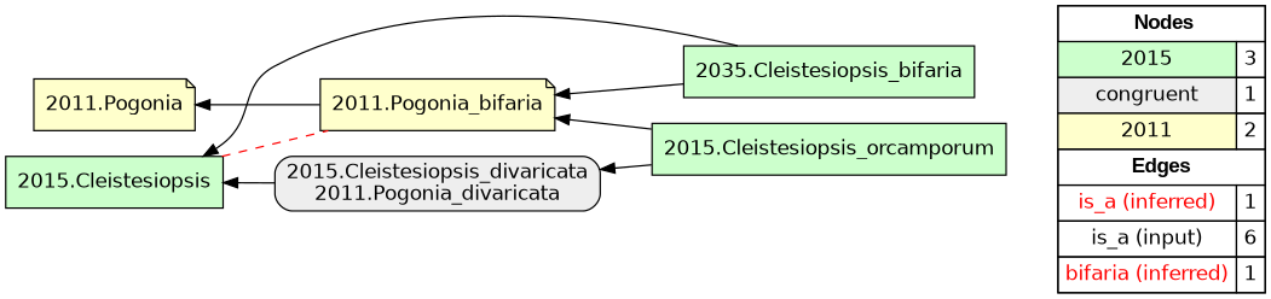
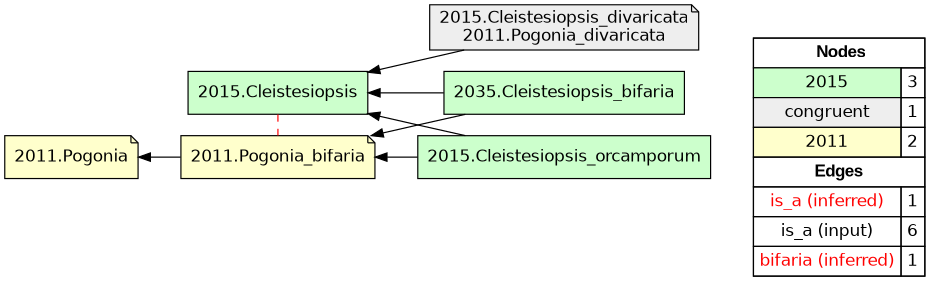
  digraph {
    rankdir=RL
    node [fillcolor="#CCFFCC" fontname=helvetica shape=box style=filled]
    edge [arrowhead=normal color="#000000" constraint=true penwidth=1 style=solid]
    n1 [fillcolor=white label=<   <TABLE BORDER="0" CELLBORDER="1" CELLSPACING="0" CELLPADDING="4">  <TR> <TD COLSPAN="2"><font face="Arial Black"> Nodes</font></TD> </TR>  <TR>   <TD bgcolor="#CCFFCC" fontname="helvetica">2015</TD>   <TD>3</TD>   </TR>  <TR>   <TD bgcolor="#EEEEEE" fontname="helvetica">congruent</TD>   <TD>1</TD>   </TR>  <TR>   <TD bgcolor="#FFFFCC" fontname="helvetica">2011</TD>   <TD>2</TD>   </TR>  <TR> <TD COLSPAN="2"><font face = "Arial Black"> Edges </font></TD> </TR>  <TR>   <TD><font color ="#FF0000">is_a (inferred)</font></TD><TD>1</TD> </TR> <TR>   <TD><font color ="#000000">is_a (input)</font></TD><TD>6</TD> </TR> <TR>   <TD><font color ="#FF0000">bifaria (inferred)</font></TD><TD>1</TD> </TR> </TABLE>   > margin=0]
    "2015.Cleistesiopsis_orcamporum"
    "2015.Cleistesiopsis"
    "2011.Pogonia_bifaria" [fillcolor="#FFFFCC" shape=note]
    "2011.Pogonia" [fillcolor="#FFFFCC" shape=note]
    n6 [label="2035.Cleistesiopsis_bifaria"]
-   "2015.Cleistesiopsis_divaricata\n2011.Pogonia_divaricata" [fillcolor="#EEEEEE" style="filled,rounded"]
+   "2015.Cleistesiopsis_divaricata\n2011.Pogonia_divaricata" [fillcolor="#EEEEEE" shape=note style="filled,rounded"]
    subgraph sub_1 {
      rank=source
      n1
    }
-   "2015.Cleistesiopsis_orcamporum" -> "2015.Cleistesiopsis_divaricata\n2011.Pogonia_divaricata"
+   "2015.Cleistesiopsis_orcamporum" -> "2015.Cleistesiopsis"
    "2015.Cleistesiopsis_orcamporum" -> "2011.Pogonia_bifaria"
    "2015.Cleistesiopsis" -> "2011.Pogonia_bifaria" [arrowhead=none color="#FF0000" constraint=false style=dashed]
    "2011.Pogonia_bifaria" -> "2011.Pogonia"
    n6 -> "2015.Cleistesiopsis"
    n6 -> "2011.Pogonia_bifaria"
    "2015.Cleistesiopsis_divaricata\n2011.Pogonia_divaricata" -> "2015.Cleistesiopsis"
  }
